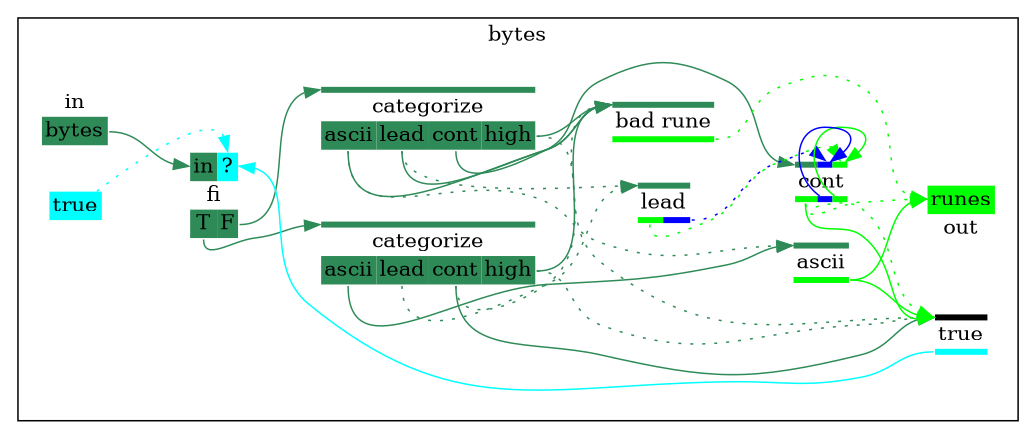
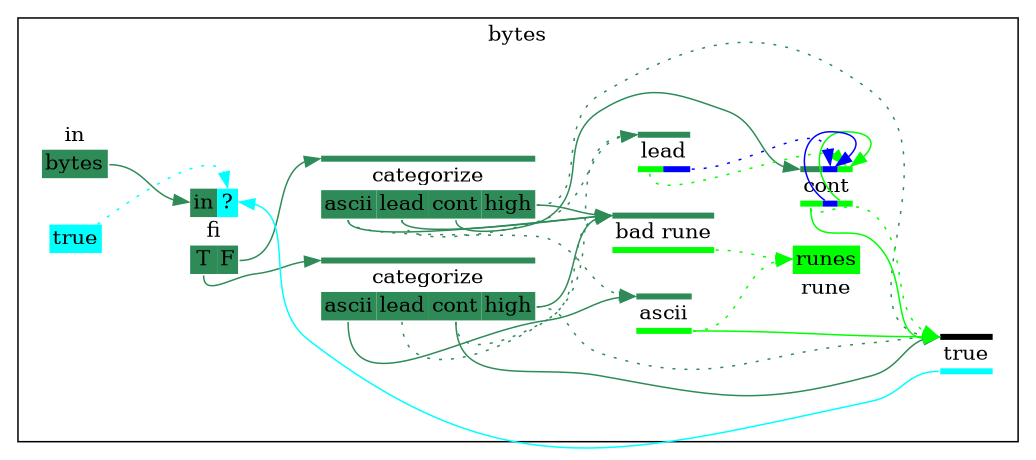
  digraph {
    rankdir=LR
    node [shape=none style=rounded]
    edge [color=seagreen headport=0 style=solid tailport=a]
    n1 [label=< <table border="0" cellspacing="0"> 					<tr><td port="fn">in</td></tr> 					<tr><td port="a" bgcolor="seagreen">bytes</td></tr> 					</table>>]
    n2 [label=< <table border="0" cellspacing="0"> 					<tr><td port="0" bgcolor="seagreen">in</td><td port="1" bgcolor="cyan">?</td></tr> 					<tr><td colspan="2" port="fn">fi</td></tr> 					<tr><td port="a" bgcolor="seagreen">T</td><td port="b" bgcolor="seagreen">F</td></tr> 					</table>>]
    n3 [label=< <table border="0" cellspacing="0"> 					<tr><td port="a" bgcolor="cyan">true</td></tr> 					</table>>]
    n4 [label=< <table border="0" cellspacing="0"> 					<tr><td colspan="4" port="0" bgcolor="seagreen"></td></tr> 					<tr><td colspan="4" port="fn">categorize</td></tr> 					<tr><td port="a" bgcolor="seagreen">ascii</td><td port="b" bgcolor="seagreen">lead</td><td port="c" bgcolor="seagreen">cont</td><td port="d" bgcolor="seagreen">high</td></tr> 					</table>>]
    n5 [label=< <table border="0" cellspacing="0"> 					<tr><td colspan="4" port="0" bgcolor="seagreen"></td></tr> 					<tr><td colspan="4" port="fn">categorize</td></tr> 					<tr><td port="a" bgcolor="seagreen">ascii</td><td port="b" bgcolor="seagreen">lead</td><td port="c" bgcolor="seagreen">cont</td><td port="d" bgcolor="seagreen">high</td></tr> 					</table>>]
    n6 [label=< <table border="0" cellspacing="0"> 					<tr><td port="0" bgcolor="seagreen"></td></tr> 					<tr><td port="fn">bad rune</td></tr> 					<tr><td port="a" bgcolor="green"></td></tr> 					</table>>]
    n7 [label=< <table border="0" cellspacing="0"> 					<tr><td port="0" bgcolor="seagreen"></td></tr> 					<tr><td port="fn">ascii</td></tr> 					<tr><td port="a" bgcolor="green"></td></tr> 					</table>>]
    n8 [label=< <table border="0" cellspacing="0"> 					<tr><td colspan="2" port="0" bgcolor="seagreen"></td></tr> 					<tr><td colspan="2" port="fn">lead</td></tr> 					<tr><td port="a" bgcolor="green"></td><td port="b" bgcolor="blue"></td></tr> 					</table>>]
    n9 [label=< <table border="0" cellspacing="0"> 					<tr><td port="0" bgcolor="black"></td></tr> 					<tr><td port="fn">true</td></tr> 					<tr><td port="a" bgcolor="cyan"></td></tr> 					</table>>]
    n10 [label=< <table border="0" cellspacing="0"> 					<tr><td port="0" bgcolor="seagreen"></td><td port="1" bgcolor="blue"></td><td port="2" bgcolor="green"></td></tr> 					<tr><td colspan="3" port="fn">cont</td></tr> 					<tr><td port="a" bgcolor="green"></td><td port="b" bgcolor="blue"></td><td port="c" bgcolor="green"></td></tr> 					</table>>]
-   n11 [label=< <table border="0" cellspacing="0"> 					<tr><td port="0" bgcolor="green">runes</td></tr> 					<tr><td port="fn">out</td></tr> 					</table>>]
+   n11 [label=< <table border="0" cellspacing="0"> 					<tr><td port="0" bgcolor="green">runes</td></tr> 					<tr><td port="fn">rune</td></tr> 					</table>>]
    subgraph cluster_1 {
      label=bytes
      shape=box
      n1
      n2
      n3
      n4
      n5
      n6
      n7
      n8
      n9
      n10
      n11
    }
    n1 -> n2
    n2 -> n4
    n2 -> n5 [tailport=b]
    n3 -> n2 [color=cyan headport=1 style=dotted]
    n4 -> n6 [style=dotted tailport=c]
    n4 -> n6 [tailport=d]
    n4 -> n7
    n4 -> n8 [style=dotted tailport=b]
    n4 -> n9 [tailport=c]
    n4 -> n9 [style=dotted tailport=d]
    n5 -> n6
    n5 -> n6 [tailport=b]
    n5 -> n6 [tailport=d]
    n5 -> n7 [style=dotted]
    n5 -> n8 [style=dotted tailport=b]
    n5 -> n9 [style=dotted tailport=d]
    n5 -> n10 [tailport=c]
    n6 -> n11 [color=green style=dotted]
    n7 -> n9 [color=green]
-   n7 -> n11 [color=green]
+   n7 -> n11 [color=green style=dotted]
    n8 -> n10 [color=green headport=2 style=dotted]
    n8 -> n10 [color=blue headport=1 style=dotted tailport=b]
    n9 -> n2 [color=cyan headport=1]
    n10 -> n9 [color=green]
    n10 -> n9 [color=green style=dotted]
    n10 -> n10 [color=green headport=2 tailport=c]
    n10 -> n10 [color=blue headport=1 tailport=b]
-   n10 -> n11 [color=green style=dotted]
  }
